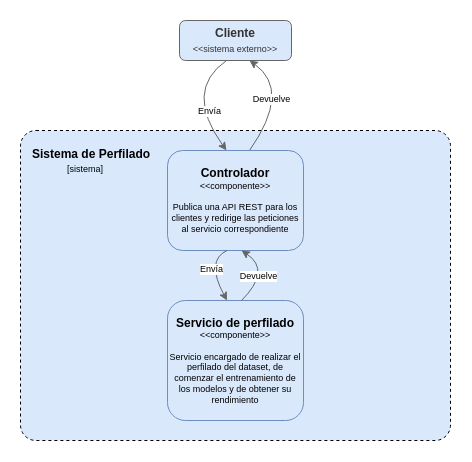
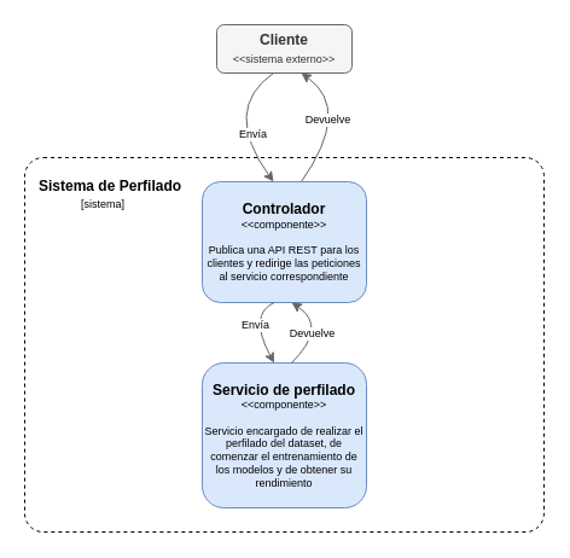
  <mxCell id="0" />
  <mxCell id="1" parent="0" />
- <mxCell id="2" value="&lt;div&gt;Cliente&lt;/div&gt;&lt;div&gt;&lt;span style=&quot;font-weight: normal;&quot;&gt;&lt;font style=&quot;font-size: 9px;&quot;&gt;&amp;lt;&amp;lt;sistema externo&amp;gt;&amp;gt;&lt;/font&gt;&lt;/span&gt;&lt;br&gt;&lt;/div&gt;" style="rounded=1;whiteSpace=wrap;html=1;fillColor=#dae8fc;fontColor=#333333;strokeColor=#666666;fontStyle=1;" parent="1" vertex="1"><mxGeometry x="179" y="20" width="112" height="40" as="geometry" /></mxCell>
- <mxCell id="3" value="&lt;div&gt;&lt;b&gt;Sistema de Perfilado&lt;/b&gt;&lt;br&gt;&lt;/div&gt;&lt;div&gt;&lt;font style=&quot;font-size: 9px;&quot;&gt;&amp;nbsp;&amp;nbsp;&amp;nbsp;&amp;nbsp;&amp;nbsp;&amp;nbsp;&amp;nbsp;&amp;nbsp;&amp;nbsp;&amp;nbsp;&amp;nbsp;&amp;nbsp;&amp;nbsp; [sistema]&lt;/font&gt;&lt;br&gt;&lt;/div&gt;" style="rounded=1;whiteSpace=wrap;html=1;dashed=1;labelPosition=center;verticalLabelPosition=middle;align=left;verticalAlign=top;horizontal=1;spacingLeft=10;spacingTop=10;arcSize=5;fillColor=#dae8fc;" parent="1" vertex="1"><mxGeometry x="20" y="130" width="430" height="310" as="geometry" /></mxCell>
+ <mxCell id="2" value="&lt;div&gt;Cliente&lt;/div&gt;&lt;div&gt;&lt;span style=&quot;font-weight: normal;&quot;&gt;&lt;font style=&quot;font-size: 9px;&quot;&gt;&amp;lt;&amp;lt;sistema externo&amp;gt;&amp;gt;&lt;/font&gt;&lt;/span&gt;&lt;br&gt;&lt;/div&gt;" style="rounded=1;whiteSpace=wrap;html=1;fillColor=#f5f5f5;fontColor=#333333;strokeColor=#666666;fontStyle=1" parent="1" vertex="1"><mxGeometry x="179" y="20" width="112" height="40" as="geometry" /></mxCell>
+ <mxCell id="3" value="&lt;div&gt;&lt;b&gt;Sistema de Perfilado&lt;/b&gt;&lt;br&gt;&lt;/div&gt;&lt;div&gt;&lt;font style=&quot;font-size: 9px;&quot;&gt;&amp;nbsp;&amp;nbsp;&amp;nbsp;&amp;nbsp;&amp;nbsp;&amp;nbsp;&amp;nbsp;&amp;nbsp;&amp;nbsp;&amp;nbsp;&amp;nbsp;&amp;nbsp;&amp;nbsp; [sistema]&lt;/font&gt;&lt;br&gt;&lt;/div&gt;" style="rounded=1;whiteSpace=wrap;html=1;dashed=1;labelPosition=center;verticalLabelPosition=middle;align=left;verticalAlign=top;horizontal=1;spacingLeft=10;spacingTop=10;arcSize=5;" parent="1" vertex="1"><mxGeometry x="20" y="130" width="430" height="310" as="geometry" /></mxCell>
  <mxCell id="4" value="Envía" style="endArrow=classic;html=1;exitX=0.5;exitY=1;exitDx=0;exitDy=0;fontSize=9;labelPosition=center;verticalLabelPosition=middle;align=center;verticalAlign=middle;fillColor=#f5f5f5;strokeColor=#666666;curved=1;entryX=0.5;entryY=0;entryDx=0;entryDy=0;" parent="1" edge="1"><mxGeometry x="0.347" y="9" width="50" height="50" relative="1" as="geometry"><mxPoint x="226" y="60" as="sourcePoint" /><mxPoint x="226" y="150" as="targetPoint" /><Array as="points"><mxPoint x="183" y="90" /></Array><mxPoint as="offset" /></mxGeometry></mxCell>
  <mxCell id="5" value="Devuelve" style="endArrow=classic;html=1;exitX=0.5;exitY=0;exitDx=0;exitDy=0;entryX=0.5;entryY=1;entryDx=0;entryDy=0;fontSize=9;labelPosition=center;verticalLabelPosition=middle;align=center;verticalAlign=middle;fillColor=#f5f5f5;strokeColor=#666666;curved=1;" parent="1" edge="1"><mxGeometry x="-0.142" y="11" width="50" height="50" relative="1" as="geometry"><mxPoint x="249" y="150" as="sourcePoint" /><mxPoint x="249" y="60" as="targetPoint" /><Array as="points"><mxPoint x="291" y="90" /></Array><mxPoint as="offset" /></mxGeometry></mxCell>
  <mxCell id="6" value="&lt;div&gt;&lt;b&gt;Controlador&lt;/b&gt;&lt;/div&gt;&lt;div style=&quot;font-size: 9px;&quot;&gt;&amp;lt;&amp;lt;componente&amp;gt;&amp;gt;&lt;/div&gt;&lt;div style=&quot;font-size: 9px;&quot;&gt;&lt;br&gt;&lt;/div&gt;&lt;div style=&quot;font-size: 9px;&quot;&gt;Publica una API REST para los clientes y redirige las peticiones al servicio correspondiente&lt;br&gt;&lt;/div&gt;" style="rounded=1;whiteSpace=wrap;html=1;fillColor=#dae8fc;strokeColor=#6c8ebf;" parent="1" vertex="1"><mxGeometry x="167" y="150" width="136" height="100" as="geometry" /></mxCell>
  <mxCell id="7" value="&lt;div&gt;&lt;b&gt;Servicio de perfilado&lt;br&gt;&lt;/b&gt;&lt;/div&gt;&lt;div style=&quot;font-size: 9px;&quot;&gt;&amp;lt;&amp;lt;componente&amp;gt;&amp;gt;&lt;/div&gt;&lt;div style=&quot;font-size: 9px;&quot;&gt;&lt;br&gt;&lt;/div&gt;&lt;div style=&quot;font-size: 9px;&quot;&gt;Servicio encargado de realizar el perfilado del dataset, de comenzar el entrenamiento de los modelos y de obtener su rendimiento&lt;br&gt;&lt;/div&gt;" style="rounded=1;whiteSpace=wrap;html=1;fillColor=#dae8fc;strokeColor=#6c8ebf;" parent="1" vertex="1"><mxGeometry x="167" y="300" width="136" height="120" as="geometry" /></mxCell>
  <mxCell id="8" value="Envía" style="endArrow=classic;html=1;exitX=0.5;exitY=1;exitDx=0;exitDy=0;fontSize=9;labelPosition=center;verticalLabelPosition=middle;align=center;verticalAlign=middle;fillColor=#f5f5f5;strokeColor=#666666;curved=1;entryX=0.5;entryY=0;entryDx=0;entryDy=0;" parent="1" edge="1"><mxGeometry x="0.023" y="1" width="50" height="50" relative="1" as="geometry"><mxPoint x="226.5" y="250" as="sourcePoint" /><mxPoint x="226.5" y="300" as="targetPoint" /><Array as="points"><mxPoint x="205" y="260" /></Array><mxPoint as="offset" /></mxGeometry></mxCell>
  <mxCell id="9" value="Devuelve" style="endArrow=classic;html=1;exitX=0.5;exitY=0;exitDx=0;exitDy=0;entryX=0.5;entryY=1;entryDx=0;entryDy=0;fontSize=9;labelPosition=center;verticalLabelPosition=middle;align=center;verticalAlign=middle;fillColor=#f5f5f5;strokeColor=#666666;curved=1;" parent="1" edge="1"><mxGeometry x="-0.263" y="5" width="50" height="50" relative="1" as="geometry"><mxPoint x="241" y="300" as="sourcePoint" /><mxPoint x="241" y="250" as="targetPoint" /><Array as="points"><mxPoint x="271" y="270" /></Array><mxPoint as="offset" /></mxGeometry></mxCell>
